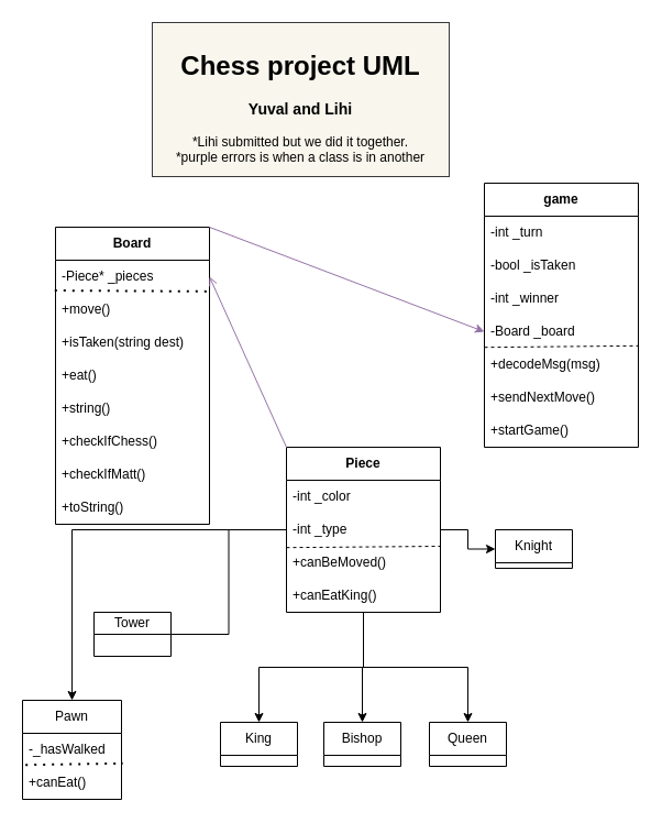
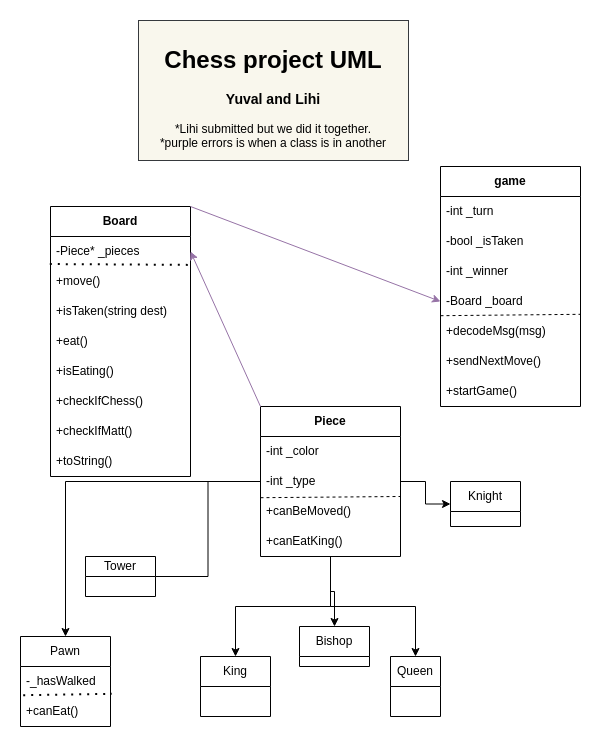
  <mxCell id="0" />
  <mxCell id="1" parent="0" />
  <mxCell id="2" value="&lt;b&gt;Board&lt;/b&gt;" style="swimlane;fontStyle=0;childLayout=stackLayout;horizontal=1;startSize=30;horizontalStack=0;resizeParent=1;resizeParentMax=0;resizeLast=0;collapsible=1;marginBottom=0;whiteSpace=wrap;html=1;" parent="1" vertex="1"><mxGeometry x="50" y="206" width="140" height="270" as="geometry"><mxRectangle x="120" y="70" width="60" height="30" as="alternateBounds" /></mxGeometry></mxCell>
  <mxCell id="3" value="-Piece* _pieces" style="text;strokeColor=none;fillColor=none;align=left;verticalAlign=middle;spacingLeft=4;spacingRight=4;overflow=hidden;points=[[0,0.5],[1,0.5]];portConstraint=eastwest;rotatable=0;whiteSpace=wrap;html=1;" parent="2" vertex="1"><mxGeometry y="30" width="140" height="30" as="geometry" /></mxCell>
  <mxCell id="4" value="" style="endArrow=none;dashed=1;html=1;dashPattern=1 3;strokeWidth=2;rounded=0;entryX=1.004;entryY=-0.12;entryDx=0;entryDy=0;entryPerimeter=0;exitX=-0.005;exitY=0.851;exitDx=0;exitDy=0;exitPerimeter=0;" parent="2" edge="1"><mxGeometry width="50" height="50" relative="1" as="geometry"><mxPoint x="-0.7" y="57.53" as="sourcePoint" /><mxPoint x="140.56" y="58.4" as="targetPoint" /></mxGeometry></mxCell>
  <mxCell id="5" value="+move()" style="text;strokeColor=none;fillColor=none;align=left;verticalAlign=middle;spacingLeft=4;spacingRight=4;overflow=hidden;points=[[0,0.5],[1,0.5]];portConstraint=eastwest;rotatable=0;whiteSpace=wrap;html=1;" parent="2" vertex="1"><mxGeometry y="60" width="140" height="30" as="geometry" /></mxCell>
  <mxCell id="6" value="+isTaken(string dest)" style="text;strokeColor=none;fillColor=none;align=left;verticalAlign=middle;spacingLeft=4;spacingRight=4;overflow=hidden;points=[[0,0.5],[1,0.5]];portConstraint=eastwest;rotatable=0;whiteSpace=wrap;html=1;" parent="2" vertex="1"><mxGeometry y="90" width="140" height="30" as="geometry" /></mxCell>
  <mxCell id="7" value="+eat()" style="text;strokeColor=none;fillColor=none;align=left;verticalAlign=middle;spacingLeft=4;spacingRight=4;overflow=hidden;points=[[0,0.5],[1,0.5]];portConstraint=eastwest;rotatable=0;whiteSpace=wrap;html=1;" parent="2" vertex="1"><mxGeometry y="120" width="140" height="30" as="geometry" /></mxCell>
- <mxCell id="8" value="+string()" style="text;strokeColor=none;fillColor=none;align=left;verticalAlign=middle;spacingLeft=4;spacingRight=4;overflow=hidden;points=[[0,0.5],[1,0.5]];portConstraint=eastwest;rotatable=0;whiteSpace=wrap;html=1;" parent="2" vertex="1"><mxGeometry y="150" width="140" height="30" as="geometry" /></mxCell>
+ <mxCell id="8" value="+isEating()" style="text;strokeColor=none;fillColor=none;align=left;verticalAlign=middle;spacingLeft=4;spacingRight=4;overflow=hidden;points=[[0,0.5],[1,0.5]];portConstraint=eastwest;rotatable=0;whiteSpace=wrap;html=1;" parent="2" vertex="1"><mxGeometry y="150" width="140" height="30" as="geometry" /></mxCell>
  <mxCell id="9" value="+checkIfChess()" style="text;strokeColor=none;fillColor=none;align=left;verticalAlign=middle;spacingLeft=4;spacingRight=4;overflow=hidden;points=[[0,0.5],[1,0.5]];portConstraint=eastwest;rotatable=0;whiteSpace=wrap;html=1;" parent="2" vertex="1"><mxGeometry y="180" width="140" height="30" as="geometry" /></mxCell>
  <mxCell id="10" value="+checkIfMatt()" style="text;strokeColor=none;fillColor=none;align=left;verticalAlign=middle;spacingLeft=4;spacingRight=4;overflow=hidden;points=[[0,0.5],[1,0.5]];portConstraint=eastwest;rotatable=0;whiteSpace=wrap;html=1;" parent="2" vertex="1"><mxGeometry y="210" width="140" height="30" as="geometry" /></mxCell>
  <mxCell id="11" value="+toString()" style="text;strokeColor=none;fillColor=none;align=left;verticalAlign=middle;spacingLeft=4;spacingRight=4;overflow=hidden;points=[[0,0.5],[1,0.5]];portConstraint=eastwest;rotatable=0;whiteSpace=wrap;html=1;" parent="2" vertex="1"><mxGeometry y="240" width="140" height="30" as="geometry" /></mxCell>
  <mxCell id="12" value="&lt;b&gt;game&lt;/b&gt;" style="swimlane;fontStyle=0;childLayout=stackLayout;horizontal=1;startSize=30;horizontalStack=0;resizeParent=1;resizeParentMax=0;resizeLast=0;collapsible=1;marginBottom=0;whiteSpace=wrap;html=1;" parent="1" vertex="1"><mxGeometry x="440" y="166" width="140" height="240" as="geometry"><mxRectangle x="120" y="70" width="60" height="30" as="alternateBounds" /></mxGeometry></mxCell>
  <mxCell id="13" value="-int _turn" style="text;strokeColor=none;fillColor=none;align=left;verticalAlign=middle;spacingLeft=4;spacingRight=4;overflow=hidden;points=[[0,0.5],[1,0.5]];portConstraint=eastwest;rotatable=0;whiteSpace=wrap;html=1;" parent="12" vertex="1"><mxGeometry y="30" width="140" height="30" as="geometry" /></mxCell>
  <mxCell id="14" value="-bool _isTaken" style="text;strokeColor=none;fillColor=none;align=left;verticalAlign=middle;spacingLeft=4;spacingRight=4;overflow=hidden;points=[[0,0.5],[1,0.5]];portConstraint=eastwest;rotatable=0;whiteSpace=wrap;html=1;" parent="12" vertex="1"><mxGeometry y="60" width="140" height="30" as="geometry" /></mxCell>
  <mxCell id="15" value="-int _winner" style="text;strokeColor=none;fillColor=none;align=left;verticalAlign=middle;spacingLeft=4;spacingRight=4;overflow=hidden;points=[[0,0.5],[1,0.5]];portConstraint=eastwest;rotatable=0;whiteSpace=wrap;html=1;" parent="12" vertex="1"><mxGeometry y="90" width="140" height="30" as="geometry" /></mxCell>
  <mxCell id="16" value="-Board _board" style="text;strokeColor=none;fillColor=none;align=left;verticalAlign=middle;spacingLeft=4;spacingRight=4;overflow=hidden;points=[[0,0.5],[1,0.5]];portConstraint=eastwest;rotatable=0;whiteSpace=wrap;html=1;" parent="12" vertex="1"><mxGeometry y="120" width="140" height="30" as="geometry" /></mxCell>
  <mxCell id="17" value="+decodeMsg(msg)" style="text;strokeColor=none;fillColor=none;align=left;verticalAlign=middle;spacingLeft=4;spacingRight=4;overflow=hidden;points=[[0,0.5],[1,0.5]];portConstraint=eastwest;rotatable=0;whiteSpace=wrap;html=1;" parent="12" vertex="1"><mxGeometry y="150" width="140" height="30" as="geometry" /></mxCell>
  <mxCell id="18" value="" style="endArrow=none;dashed=1;html=1;rounded=0;entryX=1.003;entryY=-0.073;entryDx=0;entryDy=0;entryPerimeter=0;" parent="12" target="17" edge="1"><mxGeometry width="50" height="50" relative="1" as="geometry"><mxPoint y="149.2" as="sourcePoint" /><mxPoint x="70" y="149.2" as="targetPoint" /></mxGeometry></mxCell>
  <mxCell id="19" value="+sendNextMove()" style="text;strokeColor=none;fillColor=none;align=left;verticalAlign=middle;spacingLeft=4;spacingRight=4;overflow=hidden;points=[[0,0.5],[1,0.5]];portConstraint=eastwest;rotatable=0;whiteSpace=wrap;html=1;" parent="12" vertex="1"><mxGeometry y="180" width="140" height="30" as="geometry" /></mxCell>
  <mxCell id="20" value="+startGame()" style="text;strokeColor=none;fillColor=none;align=left;verticalAlign=middle;spacingLeft=4;spacingRight=4;overflow=hidden;points=[[0,0.5],[1,0.5]];portConstraint=eastwest;rotatable=0;whiteSpace=wrap;html=1;" parent="12" vertex="1"><mxGeometry y="210" width="140" height="30" as="geometry" /></mxCell>
  <mxCell id="21" value="" style="edgeStyle=orthogonalEdgeStyle;rounded=0;orthogonalLoop=1;jettySize=auto;html=1;endArrow=none;" parent="1" source="27" target="35" edge="1"><mxGeometry relative="1" as="geometry" /></mxCell>
  <mxCell id="22" value="" style="edgeStyle=orthogonalEdgeStyle;rounded=0;orthogonalLoop=1;jettySize=auto;html=1;" parent="1" source="27" target="36" edge="1"><mxGeometry relative="1" as="geometry" /></mxCell>
  <mxCell id="23" value="" style="edgeStyle=orthogonalEdgeStyle;rounded=0;orthogonalLoop=1;jettySize=auto;html=1;" parent="1" source="27" target="37" edge="1"><mxGeometry relative="1" as="geometry" /></mxCell>
  <mxCell id="24" value="" style="edgeStyle=orthogonalEdgeStyle;rounded=0;orthogonalLoop=1;jettySize=auto;html=1;" parent="1" source="27" target="38" edge="1"><mxGeometry relative="1" as="geometry" /></mxCell>
  <mxCell id="25" value="" style="edgeStyle=orthogonalEdgeStyle;rounded=0;orthogonalLoop=1;jettySize=auto;html=1;" parent="1" source="27" target="39" edge="1"><mxGeometry relative="1" as="geometry" /></mxCell>
  <mxCell id="26" value="" style="edgeStyle=orthogonalEdgeStyle;rounded=0;orthogonalLoop=1;jettySize=auto;html=1;" parent="1" source="27" target="40" edge="1"><mxGeometry relative="1" as="geometry" /></mxCell>
  <mxCell id="27" value="&lt;b&gt;Piece&lt;/b&gt;" style="swimlane;fontStyle=0;childLayout=stackLayout;horizontal=1;startSize=30;horizontalStack=0;resizeParent=1;resizeParentMax=0;resizeLast=0;collapsible=1;marginBottom=0;whiteSpace=wrap;html=1;" parent="1" vertex="1"><mxGeometry x="260" y="406" width="140" height="150" as="geometry"><mxRectangle x="320" y="250" width="60" height="30" as="alternateBounds" /></mxGeometry></mxCell>
  <mxCell id="28" value="-int _color" style="text;strokeColor=none;fillColor=none;align=left;verticalAlign=middle;spacingLeft=4;spacingRight=4;overflow=hidden;points=[[0,0.5],[1,0.5]];portConstraint=eastwest;rotatable=0;whiteSpace=wrap;html=1;" parent="27" vertex="1"><mxGeometry y="30" width="140" height="30" as="geometry" /></mxCell>
  <mxCell id="29" value="-int _type" style="text;strokeColor=none;fillColor=none;align=left;verticalAlign=middle;spacingLeft=4;spacingRight=4;overflow=hidden;points=[[0,0.5],[1,0.5]];portConstraint=eastwest;rotatable=0;whiteSpace=wrap;html=1;" parent="27" vertex="1"><mxGeometry y="60" width="140" height="30" as="geometry" /></mxCell>
  <mxCell id="30" value="" style="endArrow=none;dashed=1;html=1;rounded=0;entryX=1.003;entryY=-0.073;entryDx=0;entryDy=0;entryPerimeter=0;" edge="1" parent="27"><mxGeometry width="50" height="50" relative="1" as="geometry"><mxPoint y="91.2" as="sourcePoint" /><mxPoint x="140" y="90" as="targetPoint" /></mxGeometry></mxCell>
  <mxCell id="31" value="+canBeMoved()" style="text;strokeColor=none;fillColor=none;align=left;verticalAlign=middle;spacingLeft=4;spacingRight=4;overflow=hidden;points=[[0,0.5],[1,0.5]];portConstraint=eastwest;rotatable=0;whiteSpace=wrap;html=1;" parent="27" vertex="1"><mxGeometry y="90" width="140" height="30" as="geometry" /></mxCell>
  <mxCell id="32" value="+canEatKing()" style="text;strokeColor=none;fillColor=none;align=left;verticalAlign=middle;spacingLeft=4;spacingRight=4;overflow=hidden;points=[[0,0.5],[1,0.5]];portConstraint=eastwest;rotatable=0;whiteSpace=wrap;html=1;" vertex="1" parent="27"><mxGeometry y="120" width="140" height="30" as="geometry" /></mxCell>
- <mxCell id="33" value="" style="endArrow=open;html=1;rounded=0;exitX=0;exitY=0;exitDx=0;exitDy=0;entryX=1;entryY=0.5;entryDx=0;entryDy=0;fillColor=#e1d5e7;strokeColor=#9673a6;" parent="1" source="27" target="3" edge="1"><mxGeometry width="50" height="50" relative="1" as="geometry"><mxPoint x="230" y="506" as="sourcePoint" /><mxPoint x="240" y="296" as="targetPoint" /></mxGeometry></mxCell>
+ <mxCell id="33" value="" style="endArrow=classic;html=1;rounded=0;exitX=0;exitY=0;exitDx=0;exitDy=0;entryX=1;entryY=0.5;entryDx=0;entryDy=0;fillColor=#e1d5e7;strokeColor=#9673a6;" parent="1" source="27" target="3" edge="1"><mxGeometry width="50" height="50" relative="1" as="geometry"><mxPoint x="230" y="506" as="sourcePoint" /><mxPoint x="240" y="296" as="targetPoint" /></mxGeometry></mxCell>
  <mxCell id="34" value="" style="endArrow=classic;html=1;rounded=0;exitX=1;exitY=0;exitDx=0;exitDy=0;entryX=0;entryY=0.5;entryDx=0;entryDy=0;fillColor=#e1d5e7;strokeColor=#9673a6;" parent="1" source="2" target="16" edge="1"><mxGeometry width="50" height="50" relative="1" as="geometry"><mxPoint x="470" y="476" as="sourcePoint" /><mxPoint x="520" y="426" as="targetPoint" /></mxGeometry></mxCell>
  <mxCell id="35" value="Tower" style="swimlane;fontStyle=0;childLayout=stackLayout;horizontal=1;startSize=20;horizontalStack=0;resizeParent=1;resizeParentMax=0;resizeLast=0;collapsible=1;marginBottom=0;whiteSpace=wrap;html=1;" parent="1" vertex="1"><mxGeometry x="85" y="556" width="70" height="40" as="geometry"><mxRectangle x="120" y="70" width="60" height="30" as="alternateBounds" /></mxGeometry></mxCell>
- <mxCell id="36" value="King" style="swimlane;fontStyle=0;childLayout=stackLayout;horizontal=1;startSize=30;horizontalStack=0;resizeParent=1;resizeParentMax=0;resizeLast=0;collapsible=1;marginBottom=0;whiteSpace=wrap;html=1;" parent="1" vertex="1"><mxGeometry x="200" y="656" width="70" height="40" as="geometry"><mxRectangle x="320" y="250" width="60" height="30" as="alternateBounds" /></mxGeometry></mxCell>
- <mxCell id="37" value="Knight" style="swimlane;fontStyle=0;childLayout=stackLayout;horizontal=1;startSize=30;horizontalStack=0;resizeParent=1;resizeParentMax=0;resizeLast=0;collapsible=1;marginBottom=0;whiteSpace=wrap;html=1;" parent="1" vertex="1"><mxGeometry x="450" y="481" width="70" height="35" as="geometry"><mxRectangle x="320" y="250" width="60" height="30" as="alternateBounds" /></mxGeometry></mxCell>
- <mxCell id="38" value="Bishop" style="swimlane;fontStyle=0;childLayout=stackLayout;horizontal=1;startSize=30;horizontalStack=0;resizeParent=1;resizeParentMax=0;resizeLast=0;collapsible=1;marginBottom=0;whiteSpace=wrap;html=1;" parent="1" vertex="1"><mxGeometry x="294" y="656" width="70" height="40" as="geometry"><mxRectangle x="320" y="250" width="60" height="30" as="alternateBounds" /></mxGeometry></mxCell>
- <mxCell id="39" value="Queen" style="swimlane;fontStyle=0;childLayout=stackLayout;horizontal=1;startSize=30;horizontalStack=0;resizeParent=1;resizeParentMax=0;resizeLast=0;collapsible=1;marginBottom=0;whiteSpace=wrap;html=1;" parent="1" vertex="1"><mxGeometry x="390" y="656" width="70" height="40" as="geometry"><mxRectangle x="320" y="250" width="60" height="30" as="alternateBounds" /></mxGeometry></mxCell>
+ <mxCell id="36" value="King" style="swimlane;fontStyle=0;childLayout=stackLayout;horizontal=1;startSize=30;horizontalStack=0;resizeParent=1;resizeParentMax=0;resizeLast=0;collapsible=1;marginBottom=0;whiteSpace=wrap;html=1;" parent="1" vertex="1"><mxGeometry x="200" y="656" width="70" height="60" as="geometry"><mxRectangle x="320" y="250" width="60" height="30" as="alternateBounds" /></mxGeometry></mxCell>
+ <mxCell id="37" value="Knight" style="swimlane;fontStyle=0;childLayout=stackLayout;horizontal=1;startSize=30;horizontalStack=0;resizeParent=1;resizeParentMax=0;resizeLast=0;collapsible=1;marginBottom=0;whiteSpace=wrap;html=1;" parent="1" vertex="1"><mxGeometry x="450" y="481" width="70" height="45" as="geometry"><mxRectangle x="320" y="250" width="60" height="30" as="alternateBounds" /></mxGeometry></mxCell>
+ <mxCell id="38" value="Bishop" style="swimlane;fontStyle=0;childLayout=stackLayout;horizontal=1;startSize=30;horizontalStack=0;resizeParent=1;resizeParentMax=0;resizeLast=0;collapsible=1;marginBottom=0;whiteSpace=wrap;html=1;" parent="1" vertex="1"><mxGeometry x="299" y="626" width="70" height="40" as="geometry"><mxRectangle x="320" y="250" width="60" height="30" as="alternateBounds" /></mxGeometry></mxCell>
+ <mxCell id="39" value="Queen" style="swimlane;fontStyle=0;childLayout=stackLayout;horizontal=1;startSize=30;horizontalStack=0;resizeParent=1;resizeParentMax=0;resizeLast=0;collapsible=1;marginBottom=0;whiteSpace=wrap;html=1;" parent="1" vertex="1"><mxGeometry x="390" y="656" width="50" height="60" as="geometry"><mxRectangle x="320" y="250" width="60" height="30" as="alternateBounds" /></mxGeometry></mxCell>
  <mxCell id="40" value="Pawn" style="swimlane;fontStyle=0;childLayout=stackLayout;horizontal=1;startSize=30;horizontalStack=0;resizeParent=1;resizeParentMax=0;resizeLast=0;collapsible=1;marginBottom=0;whiteSpace=wrap;html=1;" parent="1" vertex="1"><mxGeometry x="20" y="636" width="90" height="90" as="geometry"><mxRectangle x="320" y="250" width="60" height="30" as="alternateBounds" /></mxGeometry></mxCell>
  <mxCell id="41" value="-_hasWalked" style="text;strokeColor=none;fillColor=none;align=left;verticalAlign=middle;spacingLeft=4;spacingRight=4;overflow=hidden;points=[[0,0.5],[1,0.5]];portConstraint=eastwest;rotatable=0;whiteSpace=wrap;html=1;" vertex="1" parent="40"><mxGeometry y="30" width="90" height="30" as="geometry" /></mxCell>
  <mxCell id="42" value="" style="endArrow=none;dashed=1;html=1;dashPattern=1 3;strokeWidth=2;rounded=0;exitX=0.03;exitY=-0.044;exitDx=0;exitDy=0;exitPerimeter=0;entryX=1.015;entryY=-0.089;entryDx=0;entryDy=0;entryPerimeter=0;" edge="1" parent="40" source="43" target="43"><mxGeometry width="50" height="50" relative="1" as="geometry"><mxPoint x="-5.684e-14" y="59" as="sourcePoint" /><mxPoint x="70.7" y="59.47" as="targetPoint" /></mxGeometry></mxCell>
  <mxCell id="43" value="+canEat()" style="text;strokeColor=none;fillColor=none;align=left;verticalAlign=middle;spacingLeft=4;spacingRight=4;overflow=hidden;points=[[0,0.5],[1,0.5]];portConstraint=eastwest;rotatable=0;whiteSpace=wrap;html=1;" parent="40" vertex="1"><mxGeometry y="60" width="90" height="30" as="geometry" /></mxCell>
  <mxCell id="44" value="&lt;h1&gt;&lt;b&gt;Chess project UML&lt;/b&gt;&lt;/h1&gt;&lt;h3&gt;Yuval and Lihi&lt;/h3&gt;*Lihi submitted but we did it together.&lt;br&gt;*purple errors is when a class is in another" style="rounded=0;whiteSpace=wrap;html=1;fillColor=#f9f7ed;strokeColor=#36393d;" parent="1" vertex="1"><mxGeometry x="138" y="20" width="270" height="140" as="geometry" /></mxCell>
